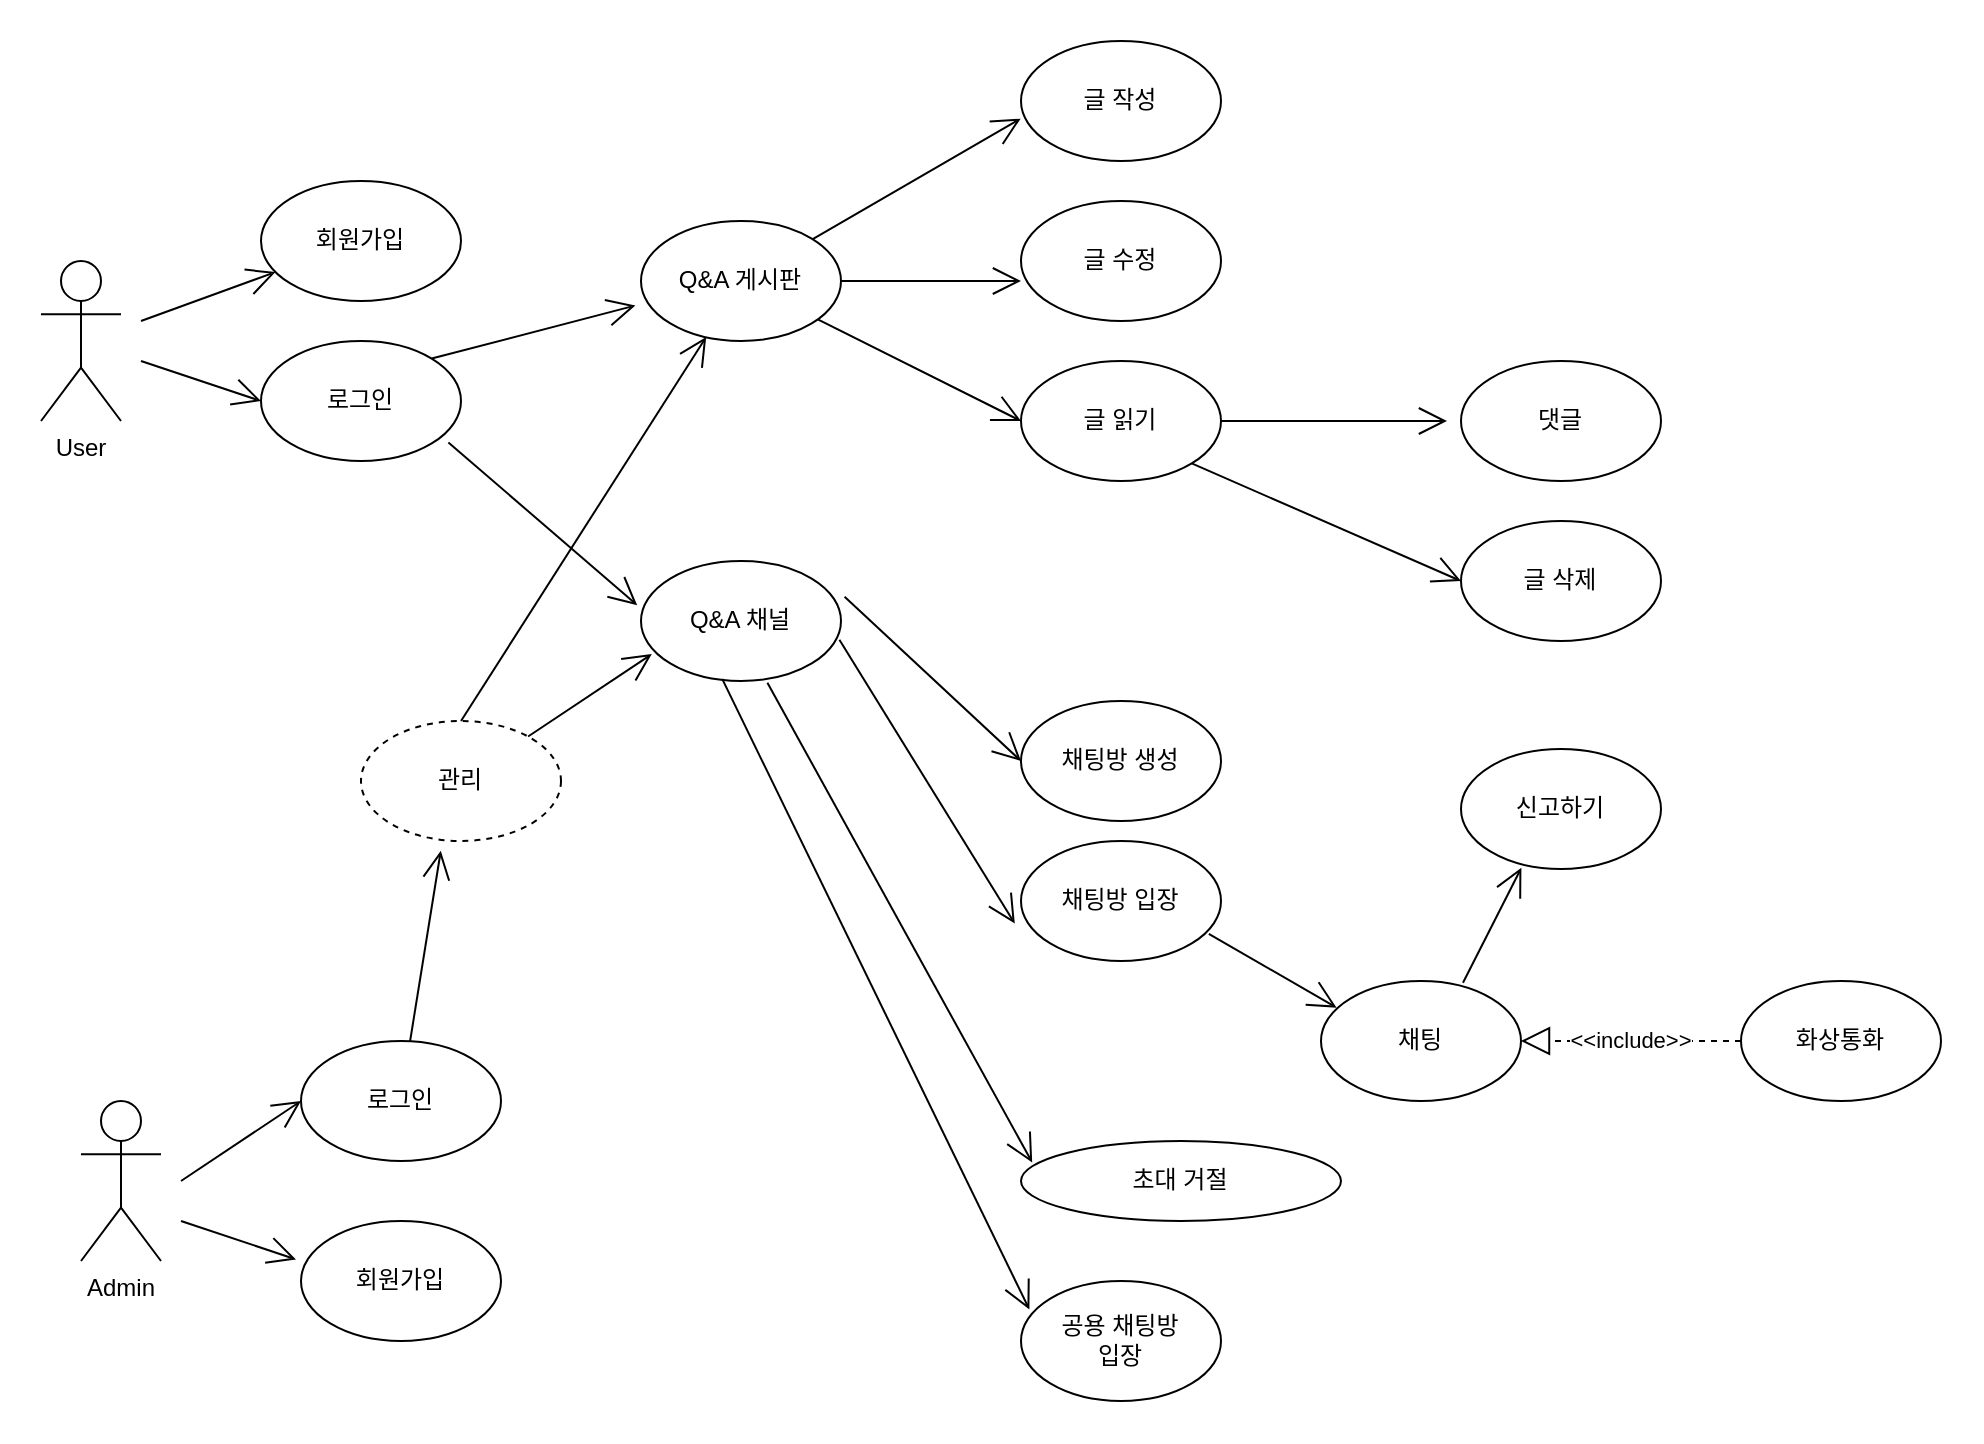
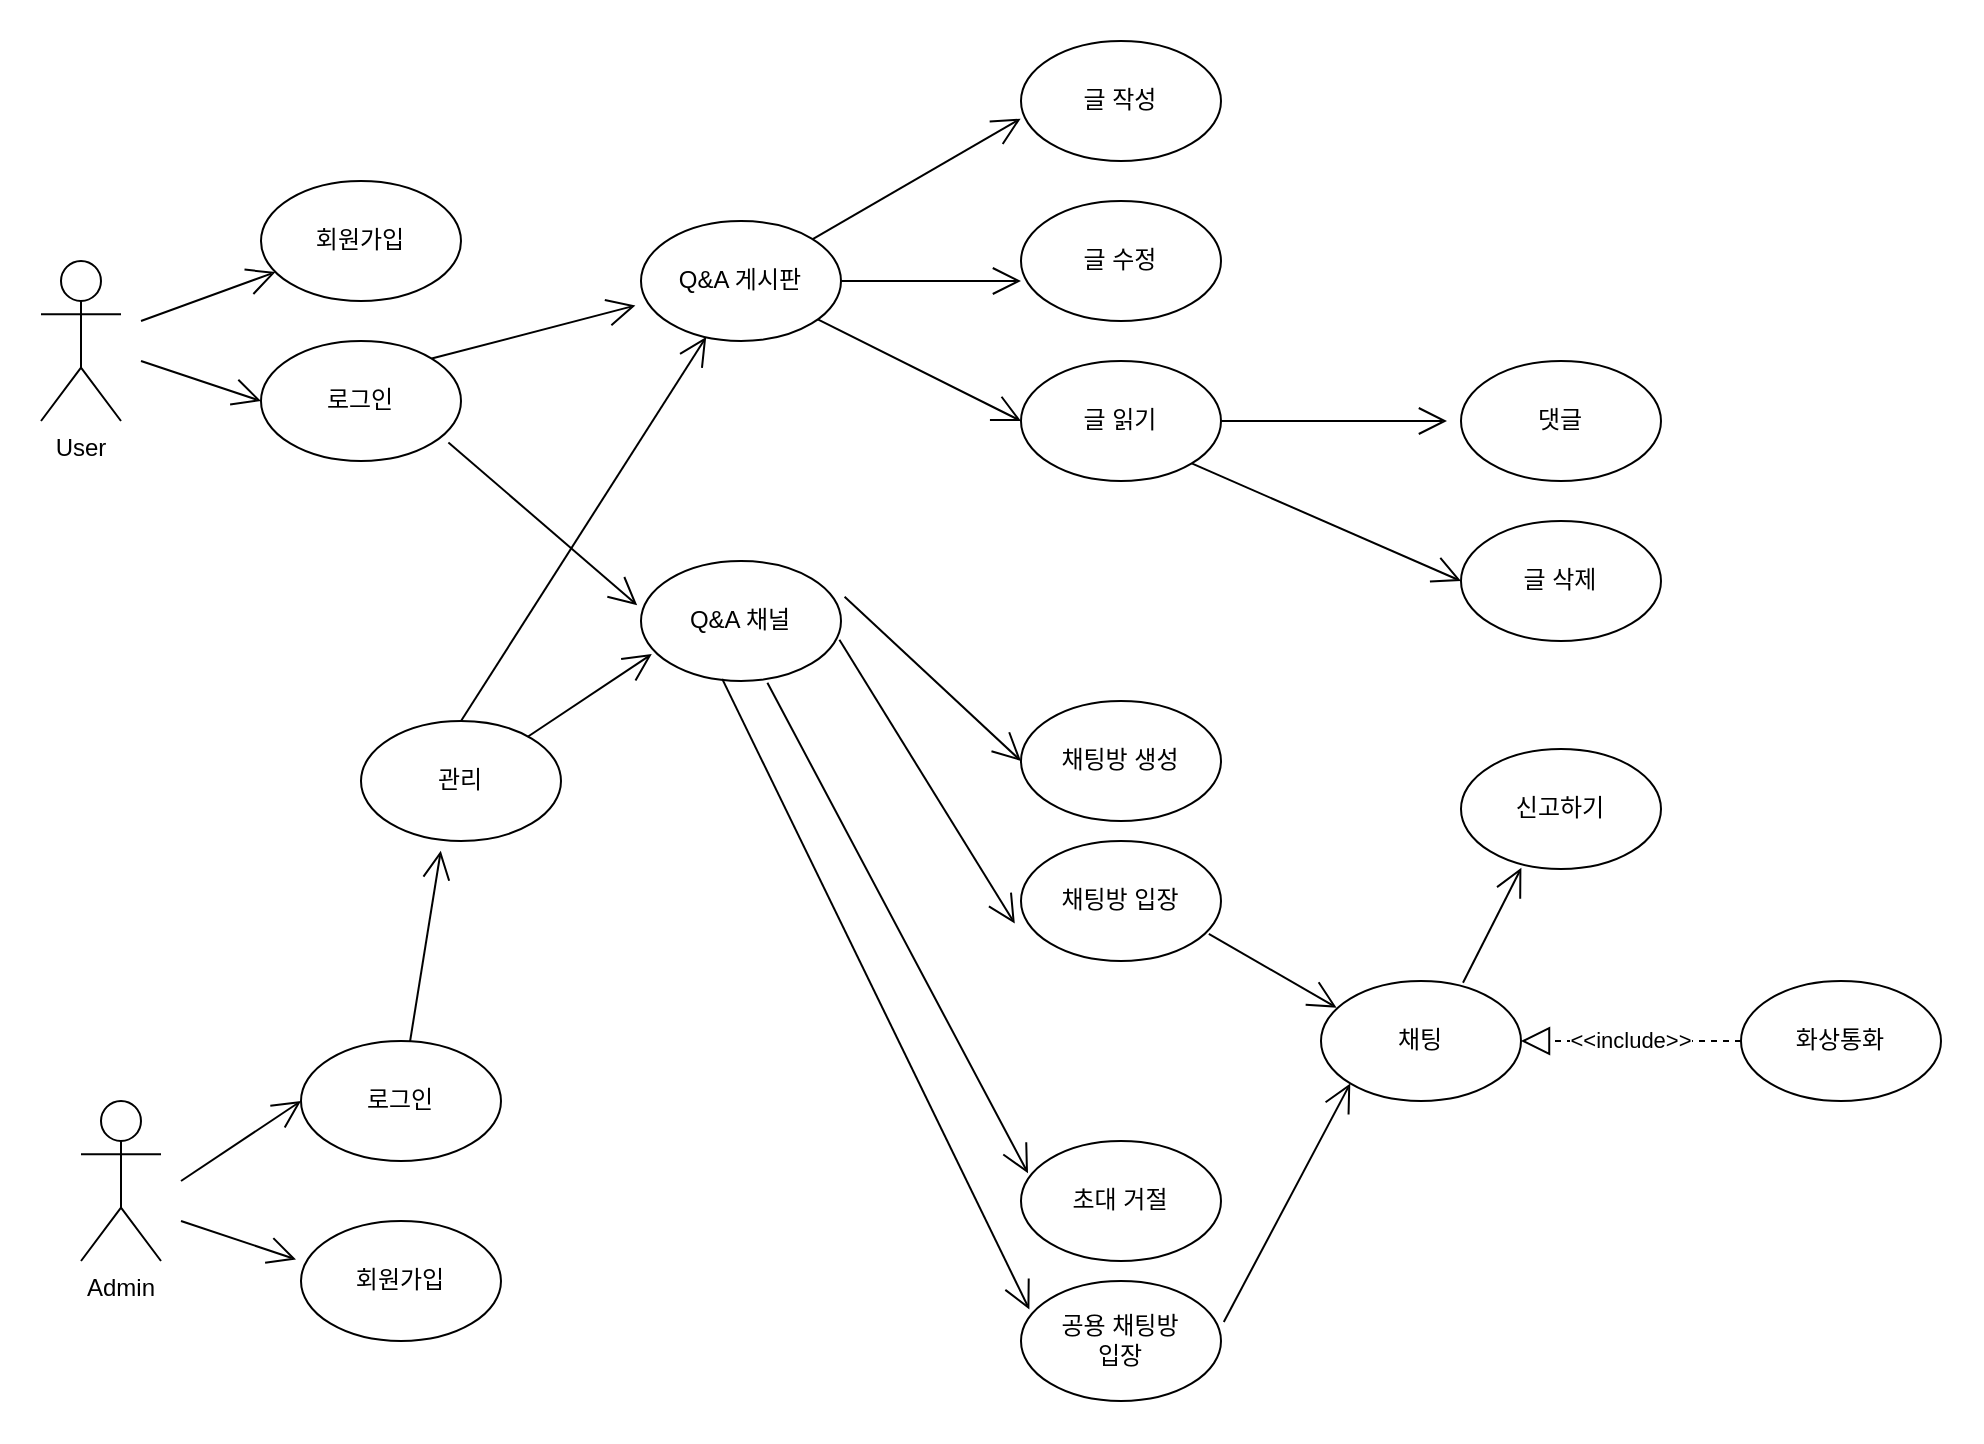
  <mxCell id="0" />
  <mxCell id="1" parent="0" />
  <mxCell id="2" value="User" style="shape=umlActor;verticalLabelPosition=bottom;verticalAlign=top;html=1;" vertex="1" parent="1"><mxGeometry x="20" y="130" width="40" height="80" as="geometry" /></mxCell>
  <mxCell id="3" value="회원가입" style="ellipse;whiteSpace=wrap;html=1;" vertex="1" parent="1"><mxGeometry x="130" y="90" width="100" height="60" as="geometry" /></mxCell>
  <mxCell id="4" value="로그인" style="ellipse;whiteSpace=wrap;html=1;" vertex="1" parent="1"><mxGeometry x="130" y="170" width="100" height="60" as="geometry" /></mxCell>
  <mxCell id="5" value="채팅방 생성" style="ellipse;whiteSpace=wrap;html=1;" vertex="1" parent="1"><mxGeometry x="510" y="350" width="100" height="60" as="geometry" /></mxCell>
  <mxCell id="6" value="" style="endArrow=open;endFill=1;endSize=12;html=1;" edge="1" parent="1" target="3"><mxGeometry width="160" relative="1" as="geometry"><mxPoint x="70" y="160" as="sourcePoint" /><mxPoint x="150" y="134" as="targetPoint" /></mxGeometry></mxCell>
  <mxCell id="7" value="" style="endArrow=open;endFill=1;endSize=12;html=1;" edge="1" parent="1"><mxGeometry width="160" relative="1" as="geometry"><mxPoint x="70" y="180" as="sourcePoint" /><mxPoint x="130" y="200" as="targetPoint" /></mxGeometry></mxCell>
  <mxCell id="8" value="" style="endArrow=open;endFill=1;endSize=12;html=1;entryX=-0.028;entryY=0.704;entryDx=0;entryDy=0;entryPerimeter=0;exitX=1;exitY=0;exitDx=0;exitDy=0;" edge="1" parent="1" source="4" target="9"><mxGeometry width="160" relative="1" as="geometry"><mxPoint x="260" y="199.41" as="sourcePoint" /><mxPoint x="330" y="150" as="targetPoint" /></mxGeometry></mxCell>
  <mxCell id="9" value="Q&amp;amp;A 게시판" style="ellipse;whiteSpace=wrap;html=1;" vertex="1" parent="1"><mxGeometry x="320" y="110" width="100" height="60" as="geometry" /></mxCell>
  <mxCell id="10" value="Q&amp;amp;A 채널" style="ellipse;whiteSpace=wrap;html=1;" vertex="1" parent="1"><mxGeometry x="320" y="280" width="100" height="60" as="geometry" /></mxCell>
  <mxCell id="11" value="" style="endArrow=open;endFill=1;endSize=12;html=1;exitX=0.937;exitY=0.845;exitDx=0;exitDy=0;exitPerimeter=0;entryX=-0.019;entryY=0.369;entryDx=0;entryDy=0;entryPerimeter=0;" edge="1" parent="1" source="4" target="10"><mxGeometry width="160" relative="1" as="geometry"><mxPoint x="260" y="210" as="sourcePoint" /><mxPoint x="300" y="230" as="targetPoint" /></mxGeometry></mxCell>
  <mxCell id="12" value="" style="endArrow=open;endFill=1;endSize=12;html=1;entryX=0;entryY=0.5;entryDx=0;entryDy=0;exitX=1.018;exitY=0.298;exitDx=0;exitDy=0;exitPerimeter=0;" edge="1" parent="1" source="10" target="5"><mxGeometry width="160" relative="1" as="geometry"><mxPoint x="390" y="200" as="sourcePoint" /><mxPoint x="470" y="230" as="targetPoint" /></mxGeometry></mxCell>
  <mxCell id="13" value="채팅방 입장" style="ellipse;whiteSpace=wrap;html=1;" vertex="1" parent="1"><mxGeometry x="510" y="420" width="100" height="60" as="geometry" /></mxCell>
  <mxCell id="14" value="Admin" style="shape=umlActor;verticalLabelPosition=bottom;verticalAlign=top;html=1;" vertex="1" parent="1"><mxGeometry x="40" y="550" width="40" height="80" as="geometry" /></mxCell>
  <mxCell id="15" value="회원가입" style="ellipse;whiteSpace=wrap;html=1;" vertex="1" parent="1"><mxGeometry x="150" y="610" width="100" height="60" as="geometry" /></mxCell>
  <mxCell id="16" value="로그인" style="ellipse;whiteSpace=wrap;html=1;" vertex="1" parent="1"><mxGeometry x="150" y="520" width="100" height="60" as="geometry" /></mxCell>
  <mxCell id="17" value="" style="endArrow=open;endFill=1;endSize=12;html=1;entryX=0;entryY=0.5;entryDx=0;entryDy=0;" edge="1" parent="1" target="16"><mxGeometry width="160" relative="1" as="geometry"><mxPoint x="90" y="590" as="sourcePoint" /><mxPoint x="140" y="550" as="targetPoint" /></mxGeometry></mxCell>
  <mxCell id="18" value="" style="endArrow=open;endFill=1;endSize=12;html=1;entryX=-0.025;entryY=0.32;entryDx=0;entryDy=0;entryPerimeter=0;" edge="1" parent="1" target="15"><mxGeometry width="160" relative="1" as="geometry"><mxPoint x="90" y="610" as="sourcePoint" /><mxPoint x="140" y="610" as="targetPoint" /></mxGeometry></mxCell>
- <mxCell id="19" value="관리" style="ellipse;whiteSpace=wrap;html=1;dashed=1;" vertex="1" parent="1"><mxGeometry x="180" y="360" width="100" height="60" as="geometry" /></mxCell>
+ <mxCell id="19" value="관리" style="ellipse;whiteSpace=wrap;html=1;" vertex="1" parent="1"><mxGeometry x="180" y="360" width="100" height="60" as="geometry" /></mxCell>
  <mxCell id="20" value="" style="endArrow=open;endFill=1;endSize=12;html=1;entryX=0.054;entryY=0.776;entryDx=0;entryDy=0;entryPerimeter=0;" edge="1" parent="1" source="19" target="10"><mxGeometry width="160" relative="1" as="geometry"><mxPoint x="320" y="370" as="sourcePoint" /><mxPoint x="510" y="570" as="targetPoint" /></mxGeometry></mxCell>
  <mxCell id="21" value="" style="endArrow=open;endFill=1;endSize=12;html=1;entryX=0.399;entryY=1.082;entryDx=0;entryDy=0;entryPerimeter=0;" edge="1" parent="1" source="16" target="19"><mxGeometry width="160" relative="1" as="geometry"><mxPoint x="250" y="520" as="sourcePoint" /><mxPoint x="480" y="370" as="targetPoint" /></mxGeometry></mxCell>
- <mxCell id="22" value="초대 거절" style="ellipse;whiteSpace=wrap;html=1;" vertex="1" parent="1"><mxGeometry x="510" y="570" width="160" height="40" as="geometry" /></mxCell>
+ <mxCell id="22" value="초대 거절" style="ellipse;whiteSpace=wrap;html=1;" vertex="1" parent="1"><mxGeometry x="510" y="570" width="100" height="60" as="geometry" /></mxCell>
  <mxCell id="23" value="" style="endArrow=open;endFill=1;endSize=12;html=1;entryX=0.035;entryY=0.269;entryDx=0;entryDy=0;entryPerimeter=0;exitX=0.632;exitY=1.014;exitDx=0;exitDy=0;exitPerimeter=0;" edge="1" parent="1" source="10" target="22"><mxGeometry width="160" relative="1" as="geometry"><mxPoint x="350" y="337" as="sourcePoint" /><mxPoint x="480" y="399" as="targetPoint" /></mxGeometry></mxCell>
  <mxCell id="24" value="" style="endArrow=open;endFill=1;endSize=12;html=1;exitX=0.992;exitY=0.657;exitDx=0;exitDy=0;entryX=-0.031;entryY=0.688;entryDx=0;entryDy=0;entryPerimeter=0;exitPerimeter=0;" edge="1" parent="1" source="10" target="13"><mxGeometry width="160" relative="1" as="geometry"><mxPoint x="320" y="360" as="sourcePoint" /><mxPoint x="470" y="210" as="targetPoint" /></mxGeometry></mxCell>
  <mxCell id="25" value="공용 채팅방&lt;br&gt;입장" style="ellipse;whiteSpace=wrap;html=1;" vertex="1" parent="1"><mxGeometry x="510" y="640" width="100" height="60" as="geometry" /></mxCell>
  <mxCell id="26" value="" style="endArrow=open;endFill=1;endSize=12;html=1;entryX=0.042;entryY=0.238;entryDx=0;entryDy=0;entryPerimeter=0;exitX=0.406;exitY=0.982;exitDx=0;exitDy=0;exitPerimeter=0;" edge="1" parent="1" source="10" target="25"><mxGeometry width="160" relative="1" as="geometry"><mxPoint x="320" y="340" as="sourcePoint" /><mxPoint x="480" y="390" as="targetPoint" /></mxGeometry></mxCell>
  <mxCell id="27" value="채팅" style="ellipse;whiteSpace=wrap;html=1;" vertex="1" parent="1"><mxGeometry x="660" y="490" width="100" height="60" as="geometry" /></mxCell>
  <mxCell id="28" value="" style="endArrow=open;endFill=1;endSize=12;html=1;exitX=0.939;exitY=0.773;exitDx=0;exitDy=0;entryX=0.078;entryY=0.222;entryDx=0;entryDy=0;entryPerimeter=0;exitPerimeter=0;" edge="1" parent="1" source="13" target="27"><mxGeometry width="160" relative="1" as="geometry"><mxPoint x="350" y="630" as="sourcePoint" /><mxPoint x="659" y="500" as="targetPoint" /></mxGeometry></mxCell>
+ <mxCell id="29" value="" style="endArrow=open;endFill=1;endSize=12;html=1;exitX=1.014;exitY=0.341;exitDx=0;exitDy=0;exitPerimeter=0;entryX=0;entryY=1;entryDx=0;entryDy=0;" edge="1" parent="1" source="25" target="27"><mxGeometry width="160" relative="1" as="geometry"><mxPoint x="350" y="630" as="sourcePoint" /><mxPoint x="675" y="550" as="targetPoint" /></mxGeometry></mxCell>
  <mxCell id="30" value="화상통화" style="ellipse;whiteSpace=wrap;html=1;" vertex="1" parent="1"><mxGeometry x="870" y="490" width="100" height="60" as="geometry" /></mxCell>
  <mxCell id="31" value="&amp;lt;&amp;lt;include&amp;gt;&amp;gt;" style="endArrow=block;dashed=1;endFill=0;endSize=12;html=1;entryX=1;entryY=0.5;entryDx=0;entryDy=0;exitX=0;exitY=0.5;exitDx=0;exitDy=0;" edge="1" parent="1" source="30" target="27"><mxGeometry width="160" relative="1" as="geometry"><mxPoint x="840" y="430" as="sourcePoint" /><mxPoint x="820" y="490" as="targetPoint" /></mxGeometry></mxCell>
  <mxCell id="32" value="글 작성" style="ellipse;whiteSpace=wrap;html=1;" vertex="1" parent="1"><mxGeometry x="510" width="100" height="60" as="geometry" y="20" /></mxCell>
  <mxCell id="33" value="글 수정" style="ellipse;whiteSpace=wrap;html=1;" vertex="1" parent="1"><mxGeometry x="510" y="100" width="100" height="60" as="geometry" /></mxCell>
  <mxCell id="34" value="글 읽기" style="ellipse;whiteSpace=wrap;html=1;" vertex="1" parent="1"><mxGeometry x="510" y="180" width="100" height="60" as="geometry" /></mxCell>
  <mxCell id="35" value="글 삭제" style="ellipse;whiteSpace=wrap;html=1;" vertex="1" parent="1"><mxGeometry x="730" y="260" width="100" height="60" as="geometry" /></mxCell>
  <mxCell id="36" value="" style="endArrow=open;endFill=1;endSize=12;html=1;entryX=-0.002;entryY=0.647;entryDx=0;entryDy=0;entryPerimeter=0;" edge="1" parent="1" source="9" target="32"><mxGeometry width="160" relative="1" as="geometry"><mxPoint x="320" y="330" as="sourcePoint" /><mxPoint x="480" y="330" as="targetPoint" /></mxGeometry></mxCell>
  <mxCell id="37" value="" style="endArrow=open;endFill=1;endSize=12;html=1;exitX=1;exitY=0.5;exitDx=0;exitDy=0;" edge="1" parent="1" source="9"><mxGeometry width="160" relative="1" as="geometry"><mxPoint x="320" y="330" as="sourcePoint" /><mxPoint x="510" y="140" as="targetPoint" /></mxGeometry></mxCell>
  <mxCell id="38" value="" style="endArrow=open;endFill=1;endSize=12;html=1;entryX=0;entryY=0.5;entryDx=0;entryDy=0;" edge="1" parent="1" source="9" target="34"><mxGeometry width="160" relative="1" as="geometry"><mxPoint x="320" y="330" as="sourcePoint" /><mxPoint x="480" y="330" as="targetPoint" /></mxGeometry></mxCell>
  <mxCell id="39" value="" style="endArrow=open;endFill=1;endSize=12;html=1;entryX=0;entryY=0.5;entryDx=0;entryDy=0;exitX=1;exitY=1;exitDx=0;exitDy=0;" edge="1" parent="1" source="34" target="35"><mxGeometry width="160" relative="1" as="geometry"><mxPoint x="320" y="330" as="sourcePoint" /><mxPoint x="480" y="330" as="targetPoint" /></mxGeometry></mxCell>
  <mxCell id="40" value="신고하기" style="ellipse;whiteSpace=wrap;html=1;" vertex="1" parent="1"><mxGeometry x="730" y="374" width="100" height="60" as="geometry" /></mxCell>
  <mxCell id="41" value="" style="endArrow=open;endFill=1;endSize=12;html=1;entryX=0.302;entryY=0.99;entryDx=0;entryDy=0;exitX=0.71;exitY=0.014;exitDx=0;exitDy=0;exitPerimeter=0;entryPerimeter=0;" edge="1" parent="1" source="27" target="40"><mxGeometry width="160" relative="1" as="geometry"><mxPoint x="320" y="570" as="sourcePoint" /><mxPoint x="480" y="570" as="targetPoint" /></mxGeometry></mxCell>
  <mxCell id="42" value="댓글" style="ellipse;whiteSpace=wrap;html=1;" vertex="1" parent="1"><mxGeometry x="730" y="180" width="100" height="60" as="geometry" /></mxCell>
  <mxCell id="43" value="" style="endArrow=open;endFill=1;endSize=12;html=1;exitX=1;exitY=0.5;exitDx=0;exitDy=0;" edge="1" parent="1" source="34"><mxGeometry width="160" relative="1" as="geometry"><mxPoint x="320" y="330" as="sourcePoint" /><mxPoint x="723" y="210" as="targetPoint" /></mxGeometry></mxCell>
  <mxCell id="44" value="" style="endArrow=open;endFill=1;endSize=12;html=1;exitX=0.5;exitY=0;exitDx=0;exitDy=0;entryX=0.326;entryY=0.967;entryDx=0;entryDy=0;entryPerimeter=0;" edge="1" parent="1" source="19" target="9"><mxGeometry width="160" relative="1" as="geometry"><mxPoint x="320" y="450" as="sourcePoint" /><mxPoint x="480" y="450" as="targetPoint" /></mxGeometry></mxCell>
